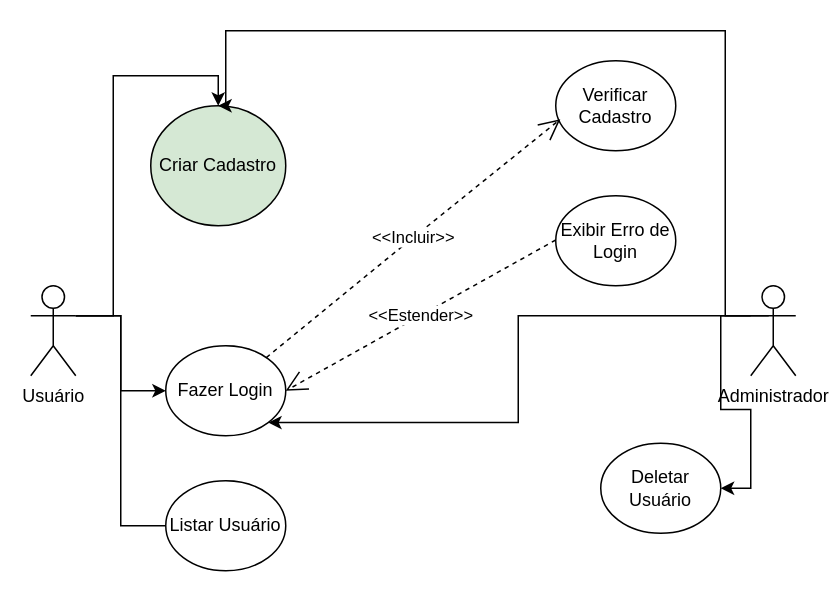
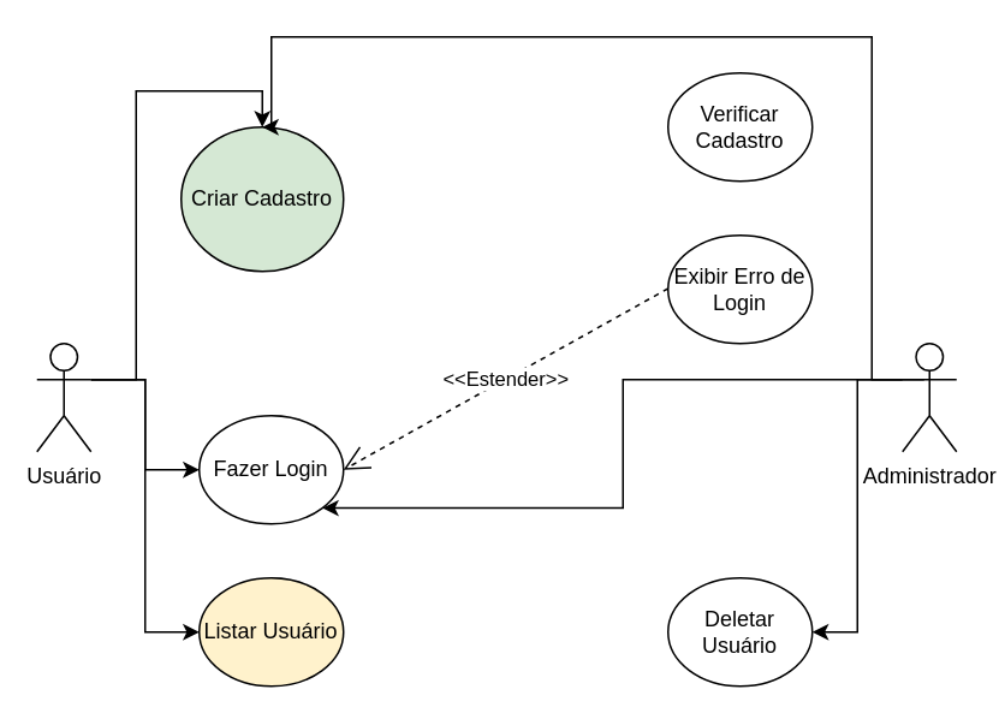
  <mxCell id="0" />
  <mxCell id="1" parent="0" />
  <mxCell id="2" style="edgeStyle=orthogonalEdgeStyle;rounded=0;orthogonalLoop=1;jettySize=auto;html=1;exitX=1;exitY=0.333;exitDx=0;exitDy=0;exitPerimeter=0;entryX=0;entryY=0.5;entryDx=0;entryDy=0;" edge="1" parent="1" source="5" target="6"><mxGeometry relative="1" as="geometry" /></mxCell>
  <mxCell id="3" style="edgeStyle=orthogonalEdgeStyle;rounded=0;orthogonalLoop=1;jettySize=auto;html=1;exitX=1;exitY=0.333;exitDx=0;exitDy=0;exitPerimeter=0;entryX=0;entryY=0.5;entryDx=0;entryDy=0;" edge="1" parent="1" source="5" target="12"><mxGeometry relative="1" as="geometry" /></mxCell>
- <mxCell id="4" style="edgeStyle=orthogonalEdgeStyle;rounded=0;orthogonalLoop=1;jettySize=auto;html=1;exitX=1;exitY=0.333;exitDx=0;exitDy=0;exitPerimeter=0;entryX=0;entryY=0.5;entryDx=0;entryDy=0;endArrow=none;" edge="1" parent="1" source="5" target="17"><mxGeometry relative="1" as="geometry" /></mxCell>
+ <mxCell id="4" style="edgeStyle=orthogonalEdgeStyle;rounded=0;orthogonalLoop=1;jettySize=auto;html=1;exitX=1;exitY=0.333;exitDx=0;exitDy=0;exitPerimeter=0;entryX=0;entryY=0.5;entryDx=0;entryDy=0;" edge="1" parent="1" source="5" target="17"><mxGeometry relative="1" as="geometry" /></mxCell>
  <mxCell id="5" value="Usuário" style="shape=umlActor;verticalLabelPosition=bottom;verticalAlign=top;html=1;" vertex="1" parent="1"><mxGeometry x="20" y="190" width="30" height="60" as="geometry" /></mxCell>
  <mxCell id="6" value="&lt;font style=&quot;vertical-align: inherit;&quot;&gt;&lt;font style=&quot;vertical-align: inherit;&quot;&gt;Criar Cadastro&lt;/font&gt;&lt;/font&gt;" style="ellipse;whiteSpace=wrap;html=1;direction=south;fillColor=#d5e8d4;" vertex="1" parent="1"><mxGeometry x="100" y="70" width="90" height="80" as="geometry" /></mxCell>
  <mxCell id="7" style="edgeStyle=orthogonalEdgeStyle;rounded=0;orthogonalLoop=1;jettySize=auto;html=1;exitX=0.5;exitY=1;exitDx=0;exitDy=0;" edge="1" parent="1"><mxGeometry relative="1" as="geometry"><mxPoint x="150" y="150" as="sourcePoint" /><mxPoint x="150" y="150" as="targetPoint" /></mxGeometry></mxCell>
  <mxCell id="8" style="edgeStyle=orthogonalEdgeStyle;rounded=0;orthogonalLoop=1;jettySize=auto;html=1;exitX=0;exitY=0.333;exitDx=0;exitDy=0;exitPerimeter=0;entryX=0;entryY=0.5;entryDx=0;entryDy=0;" edge="1" parent="1" target="6"><mxGeometry relative="1" as="geometry"><mxPoint x="152" y="20" as="targetPoint" /><mxPoint x="512" y="210" as="sourcePoint" /><Array as="points"><mxPoint x="483" y="210" /><mxPoint x="483" y="20" /><mxPoint x="150" y="20" /></Array></mxGeometry></mxCell>
  <mxCell id="9" style="edgeStyle=orthogonalEdgeStyle;rounded=0;orthogonalLoop=1;jettySize=auto;html=1;exitX=0;exitY=0.333;exitDx=0;exitDy=0;exitPerimeter=0;entryX=1;entryY=0.5;entryDx=0;entryDy=0;" edge="1" parent="1" source="11" target="18"><mxGeometry relative="1" as="geometry" /></mxCell>
  <mxCell id="10" style="edgeStyle=orthogonalEdgeStyle;rounded=0;orthogonalLoop=1;jettySize=auto;html=1;exitX=0;exitY=0.333;exitDx=0;exitDy=0;exitPerimeter=0;entryX=1;entryY=1;entryDx=0;entryDy=0;" edge="1" parent="1" source="11" target="12"><mxGeometry relative="1" as="geometry" /></mxCell>
  <mxCell id="11" value="Administrador&lt;div&gt;&lt;br&gt;&lt;/div&gt;" style="shape=umlActor;verticalLabelPosition=bottom;verticalAlign=top;html=1;" vertex="1" parent="1"><mxGeometry x="500" y="190" width="30" height="60" as="geometry" /></mxCell>
  <mxCell id="12" value="Fazer Login" style="ellipse;whiteSpace=wrap;html=1;" vertex="1" parent="1"><mxGeometry x="110" y="230" width="80" height="60" as="geometry" /></mxCell>
  <mxCell id="13" value="Verificar Cadastro" style="ellipse;whiteSpace=wrap;html=1;" vertex="1" parent="1"><mxGeometry x="370" y="40" width="80" height="60" as="geometry" /></mxCell>
  <mxCell id="14" value="Exibir Erro de Login" style="ellipse;whiteSpace=wrap;html=1;" vertex="1" parent="1"><mxGeometry x="370" y="130" width="80" height="60" as="geometry" /></mxCell>
  <mxCell id="15" value="&amp;lt;&amp;lt;Estender&amp;gt;&amp;gt;" style="endArrow=open;endSize=12;dashed=1;html=1;rounded=0;entryX=1;entryY=0.5;entryDx=0;entryDy=0;" edge="1" parent="1" target="12"><mxGeometry x="0.001" width="160" relative="1" as="geometry"><mxPoint x="370" y="159.5" as="sourcePoint" /><mxPoint x="320" y="159.5" as="targetPoint" /><mxPoint as="offset" /></mxGeometry></mxCell>
- <mxCell id="16" value="&amp;lt;&amp;lt;Incluir&amp;gt;&amp;gt;" style="endArrow=open;endSize=12;dashed=1;html=1;rounded=0;entryX=0.038;entryY=0.65;entryDx=0;entryDy=0;entryPerimeter=0;" edge="1" parent="1" source="12" target="13"><mxGeometry width="160" relative="1" as="geometry"><mxPoint x="220" y="210" as="sourcePoint" /><mxPoint x="260" y="100" as="targetPoint" /><Array as="points"><mxPoint x="260" y="170" /></Array></mxGeometry></mxCell>
- <mxCell id="17" value="Listar Usuário" style="ellipse;whiteSpace=wrap;html=1;" vertex="1" parent="1"><mxGeometry x="110" y="320" width="80" height="60" as="geometry" /></mxCell>
- <mxCell id="18" value="Deletar Usuário" style="ellipse;whiteSpace=wrap;html=1;" vertex="1" parent="1"><mxGeometry x="400" y="295" width="80" height="60" as="geometry" /></mxCell>
+ <mxCell id="17" value="Listar Usuário" style="ellipse;whiteSpace=wrap;html=1;fillColor=#fff2cc;" vertex="1" parent="1"><mxGeometry x="110" y="320" width="80" height="60" as="geometry" /></mxCell>
+ <mxCell id="18" value="Deletar Usuário" style="ellipse;whiteSpace=wrap;html=1;" vertex="1" parent="1"><mxGeometry x="370" y="320" width="80" height="60" as="geometry" /></mxCell>
